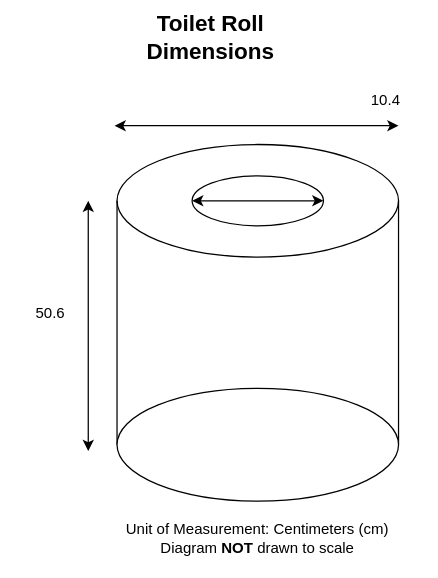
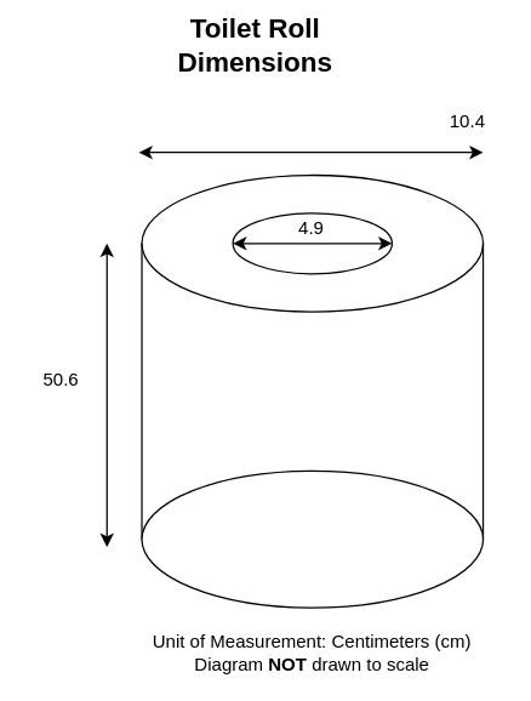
  <mxCell id="0" />
  <mxCell id="1" parent="0" />
  <mxCell id="2" value="" style="ellipse;whiteSpace=wrap;html=1;" vertex="1" parent="1"><mxGeometry x="93" y="115" width="225" height="90" as="geometry" /></mxCell>
  <mxCell id="3" value="" style="ellipse;whiteSpace=wrap;html=1;" vertex="1" parent="1"><mxGeometry x="153" y="140" width="105" height="40" as="geometry" /></mxCell>
  <mxCell id="4" value="" style="endArrow=none;html=1;entryX=0;entryY=0.5;entryDx=0;entryDy=0;exitX=0;exitY=0.5;exitDx=0;exitDy=0;" edge="1" parent="1" source="6" target="2"><mxGeometry width="50" height="50" relative="1" as="geometry"><mxPoint x="93" y="350" as="sourcePoint" /><mxPoint x="230" y="310" as="targetPoint" /></mxGeometry></mxCell>
  <mxCell id="5" value="" style="endArrow=none;html=1;entryX=0;entryY=0.5;entryDx=0;entryDy=0;" edge="1" parent="1"><mxGeometry width="50" height="50" relative="1" as="geometry"><mxPoint x="318" y="355" as="sourcePoint" /><mxPoint x="318" y="160" as="targetPoint" /></mxGeometry></mxCell>
  <mxCell id="6" value="" style="ellipse;whiteSpace=wrap;html=1;" vertex="1" parent="1"><mxGeometry x="93" y="310" width="225" height="90" as="geometry" /></mxCell>
  <mxCell id="7" value="" style="endArrow=classic;startArrow=classic;html=1;" edge="1" parent="1"><mxGeometry width="50" height="50" relative="1" as="geometry"><mxPoint x="70" y="360" as="sourcePoint" /><mxPoint x="70" y="160" as="targetPoint" /></mxGeometry></mxCell>
  <mxCell id="8" value="50.6" style="text;html=1;strokeColor=none;fillColor=none;align=center;verticalAlign=middle;whiteSpace=wrap;rounded=0;" vertex="1" parent="1"><mxGeometry x="20" y="240" width="40" height="20" as="geometry" /></mxCell>
  <mxCell id="9" value="" style="endArrow=classic;startArrow=classic;html=1;" edge="1" parent="1"><mxGeometry width="50" height="50" relative="1" as="geometry"><mxPoint x="91" y="100" as="sourcePoint" /><mxPoint x="318" y="100" as="targetPoint" /></mxGeometry></mxCell>
  <mxCell id="10" value="10.4" style="text;html=1;strokeColor=none;fillColor=none;align=center;verticalAlign=middle;whiteSpace=wrap;rounded=0;" vertex="1" parent="1"><mxGeometry x="288" y="70" width="40" height="20" as="geometry" /></mxCell>
  <mxCell id="11" value="" style="endArrow=classic;startArrow=classic;html=1;exitX=0;exitY=0.5;exitDx=0;exitDy=0;entryX=1;entryY=0.5;entryDx=0;entryDy=0;" edge="1" parent="1" source="3" target="3"><mxGeometry width="50" height="50" relative="1" as="geometry"><mxPoint x="183" y="180" as="sourcePoint" /><mxPoint x="233" y="130" as="targetPoint" /></mxGeometry></mxCell>
+ <mxCell id="12" value="4.9" style="text;html=1;strokeColor=none;fillColor=none;align=center;verticalAlign=middle;whiteSpace=wrap;rounded=0;" vertex="1" parent="1"><mxGeometry x="185" y="140" width="40" height="20" as="geometry" /></mxCell>
  <mxCell id="13" value="&lt;b&gt;&lt;font style=&quot;font-size: 18px&quot;&gt;Toilet Roll Dimensions&lt;/font&gt;&lt;/b&gt;" style="text;html=1;strokeColor=none;fillColor=none;align=center;verticalAlign=middle;whiteSpace=wrap;rounded=0;" vertex="1" parent="1"><mxGeometry x="148" y="20" width="40" height="20" as="geometry" /></mxCell>
  <mxCell id="14" value="Unit of Measurement: Centimeters (cm)&lt;br&gt;Diagram &lt;b&gt;NOT&lt;/b&gt; drawn to scale" style="text;html=1;strokeColor=none;fillColor=none;align=center;verticalAlign=middle;whiteSpace=wrap;rounded=0;" vertex="1" parent="1"><mxGeometry x="94" y="420" width="223" height="20" as="geometry" /></mxCell>
